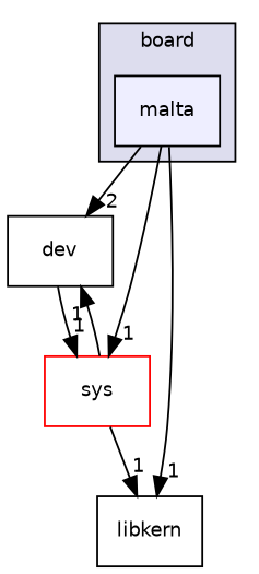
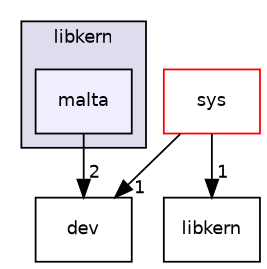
  digraph {
    compound=true
    node [fillcolor=white fontname=Helvetica fontsize=10 shape=box style=filled]
    edge [headlabel=1 labeldistance=1.5 labelfontname=Helvetica labelfontsize=10]
    n1 [fillcolor="#eeeeff" label=malta pencolor=black]
    n2 [color=black label=dev]
    n3 [label=libkern fillcolor="" style=""]
    n4 [color=red label=sys]
    subgraph cluster_1 {
      bgcolor="#ddddee"
      fontname=Helvetica
      fontsize=10
-     label=board
+     label=libkern
      pencolor=black
      n1
    }
    n1 -> n2 [headlabel=2]
-   n1 -> n3
-   n1 -> n4
-   n2 -> n4
    n4 -> n2
    n4 -> n3
  }
